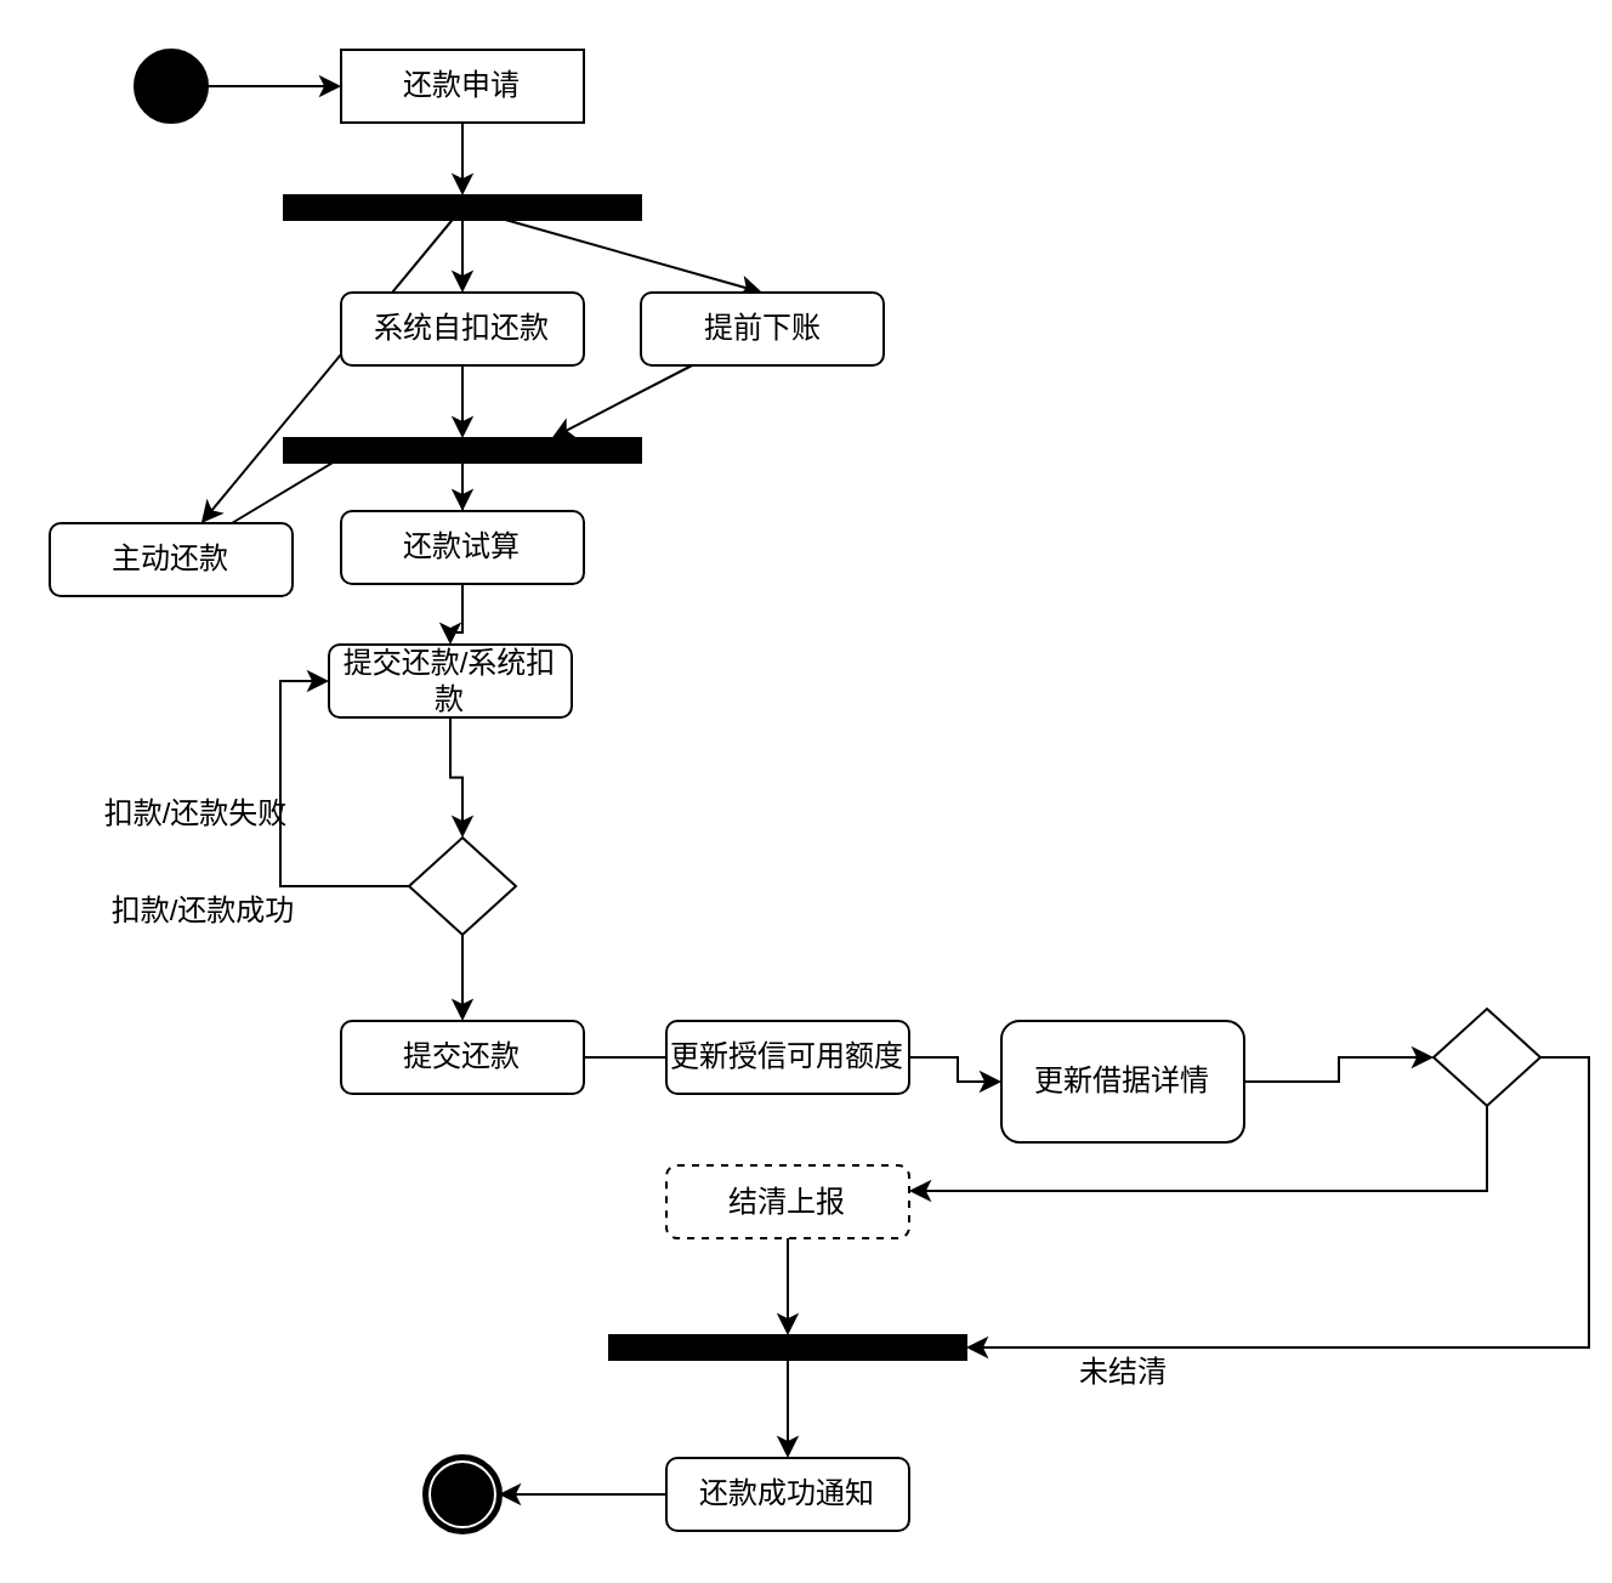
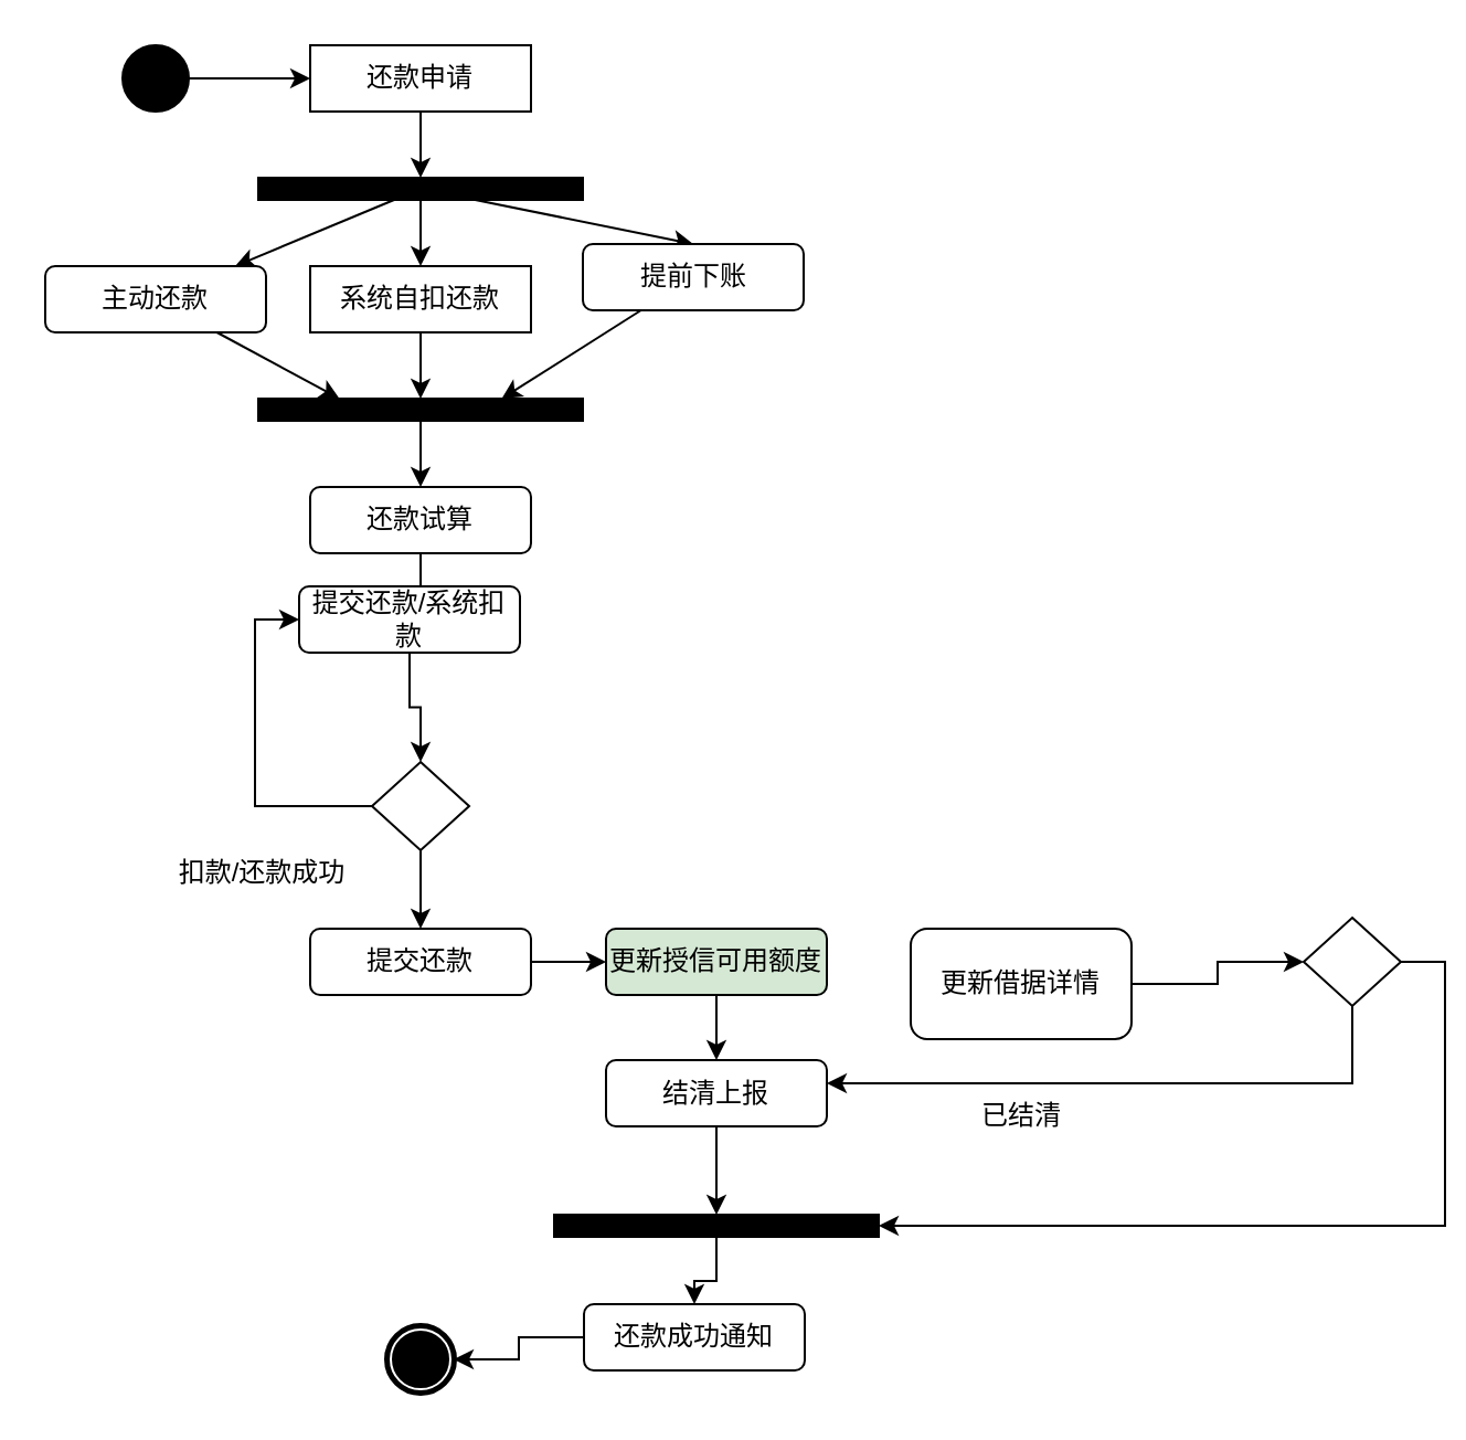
  <mxCell id="0" />
  <mxCell id="1" parent="0" />
  <mxCell id="2" value="" style="edgeStyle=orthogonalEdgeStyle;rounded=0;orthogonalLoop=1;jettySize=auto;html=1;" parent="1" source="3" target="5" edge="1"><mxGeometry relative="1" as="geometry" /></mxCell>
  <mxCell id="3" value="" style="ellipse;whiteSpace=wrap;html=1;rounded=0;shadow=0;comic=0;labelBackgroundColor=none;strokeWidth=1;fillColor=#000000;fontFamily=Verdana;fontSize=12;align=center;" parent="1" vertex="1"><mxGeometry x="55" y="20" width="30" height="30" as="geometry" /></mxCell>
  <mxCell id="4" style="edgeStyle=orthogonalEdgeStyle;rounded=0;orthogonalLoop=1;jettySize=auto;html=1;entryX=0.5;entryY=0;entryDx=0;entryDy=0;" parent="1" source="5" target="9" edge="1"><mxGeometry relative="1" as="geometry" /></mxCell>
  <mxCell id="5" value="还款申请" style="whiteSpace=wrap;html=1;rounded=0;" parent="1" vertex="1"><mxGeometry x="140" y="20" width="100" height="30" as="geometry" /></mxCell>
  <mxCell id="6" style="rounded=0;orthogonalLoop=1;jettySize=auto;html=1;" parent="1" source="9" target="11" edge="1"><mxGeometry relative="1" as="geometry" /></mxCell>
  <mxCell id="7" value="" style="edgeStyle=orthogonalEdgeStyle;rounded=0;orthogonalLoop=1;jettySize=auto;html=1;" parent="1" source="9" target="13" edge="1"><mxGeometry relative="1" as="geometry" /></mxCell>
  <mxCell id="8" style="rounded=0;orthogonalLoop=1;jettySize=auto;html=1;entryX=0.5;entryY=0;entryDx=0;entryDy=0;" parent="1" source="9" target="15" edge="1"><mxGeometry relative="1" as="geometry" /></mxCell>
  <mxCell id="9" value="" style="whiteSpace=wrap;html=1;rounded=0;shadow=0;comic=0;labelBackgroundColor=none;strokeWidth=1;fillColor=#000000;fontFamily=Verdana;fontSize=12;align=center;rotation=0;" parent="1" vertex="1"><mxGeometry x="116.5" y="80" width="147" height="10" as="geometry" /></mxCell>
  <mxCell id="10" style="rounded=0;orthogonalLoop=1;jettySize=auto;html=1;entryX=0.25;entryY=0;entryDx=0;entryDy=0;" parent="1" source="11" target="17" edge="1"><mxGeometry relative="1" as="geometry" /></mxCell>
- <mxCell id="11" value="主动还款" style="rounded=1;whiteSpace=wrap;html=1;" parent="1" vertex="1"><mxGeometry x="20" y="215" width="100" height="30" as="geometry" /></mxCell>
+ <mxCell id="11" value="主动还款" style="rounded=1;whiteSpace=wrap;html=1;" parent="1" vertex="1"><mxGeometry x="20" y="120" width="100" height="30" as="geometry" /></mxCell>
  <mxCell id="12" style="edgeStyle=orthogonalEdgeStyle;rounded=0;orthogonalLoop=1;jettySize=auto;html=1;entryX=0.5;entryY=0;entryDx=0;entryDy=0;" parent="1" source="13" target="17" edge="1"><mxGeometry relative="1" as="geometry" /></mxCell>
- <mxCell id="13" value="系统自扣还款" style="rounded=1;whiteSpace=wrap;html=1;" parent="1" vertex="1"><mxGeometry x="140" y="120" width="100" height="30" as="geometry" /></mxCell>
+ <mxCell id="13" value="系统自扣还款" style="whiteSpace=wrap;html=1;rounded=0;" parent="1" vertex="1"><mxGeometry x="140" y="120" width="100" height="30" as="geometry" /></mxCell>
  <mxCell id="14" style="rounded=0;orthogonalLoop=1;jettySize=auto;html=1;entryX=0.75;entryY=0;entryDx=0;entryDy=0;" parent="1" source="15" target="17" edge="1"><mxGeometry relative="1" as="geometry" /></mxCell>
- <mxCell id="15" value="提前下账" style="rounded=1;whiteSpace=wrap;html=1;" parent="1" vertex="1"><mxGeometry x="263.5" y="120" width="100" height="30" as="geometry" /></mxCell>
+ <mxCell id="15" value="提前下账" style="rounded=1;whiteSpace=wrap;html=1;" parent="1" vertex="1"><mxGeometry x="263.5" y="110" width="100" height="30" as="geometry" /></mxCell>
  <mxCell id="16" value="" style="edgeStyle=orthogonalEdgeStyle;rounded=0;orthogonalLoop=1;jettySize=auto;html=1;" parent="1" source="17" target="19" edge="1"><mxGeometry relative="1" as="geometry" /></mxCell>
  <mxCell id="17" value="" style="whiteSpace=wrap;html=1;rounded=0;shadow=0;comic=0;labelBackgroundColor=none;strokeWidth=1;fillColor=#000000;fontFamily=Verdana;fontSize=12;align=center;rotation=0;" parent="1" vertex="1"><mxGeometry x="116.5" y="180" width="147" height="10" as="geometry" /></mxCell>
  <mxCell id="18" value="" style="edgeStyle=orthogonalEdgeStyle;rounded=0;orthogonalLoop=1;jettySize=auto;html=1;" parent="1" source="19" target="21" edge="1"><mxGeometry relative="1" as="geometry" /></mxCell>
- <mxCell id="19" value="还款试算" style="rounded=1;whiteSpace=wrap;html=1;" parent="1" vertex="1"><mxGeometry x="140" y="210" width="100" height="30" as="geometry" /></mxCell>
+ <mxCell id="19" value="还款试算" style="rounded=1;whiteSpace=wrap;html=1;" parent="1" vertex="1"><mxGeometry x="140" y="220" width="100" height="30" as="geometry" /></mxCell>
  <mxCell id="20" value="" style="edgeStyle=orthogonalEdgeStyle;rounded=0;orthogonalLoop=1;jettySize=auto;html=1;" parent="1" source="21" target="24" edge="1"><mxGeometry relative="1" as="geometry" /></mxCell>
  <mxCell id="21" value="提交还款/系统扣款" style="rounded=1;whiteSpace=wrap;html=1;" parent="1" vertex="1"><mxGeometry x="135" y="265" width="100" height="30" as="geometry" /></mxCell>
  <mxCell id="22" style="edgeStyle=orthogonalEdgeStyle;rounded=0;orthogonalLoop=1;jettySize=auto;html=1;entryX=0;entryY=0.5;entryDx=0;entryDy=0;exitX=0;exitY=0.5;exitDx=0;exitDy=0;" parent="1" source="24" target="21" edge="1"><mxGeometry relative="1" as="geometry" /></mxCell>
  <mxCell id="23" value="" style="edgeStyle=orthogonalEdgeStyle;rounded=0;orthogonalLoop=1;jettySize=auto;html=1;" edge="1" parent="1" source="24" target="27"><mxGeometry relative="1" as="geometry" /></mxCell>
  <mxCell id="24" value="" style="rhombus;whiteSpace=wrap;html=1;" parent="1" vertex="1"><mxGeometry x="168" y="344.5" width="44" height="40" as="geometry" /></mxCell>
- <mxCell id="25" value="扣款/还款失败" style="text;html=1;align=center;verticalAlign=middle;resizable=0;points=[];autosize=1;strokeColor=none;fillColor=none;" parent="1" vertex="1"><mxGeometry x="30" y="320" width="100" height="30" as="geometry" /></mxCell>
- <mxCell id="26" value="" style="edgeStyle=orthogonalEdgeStyle;rounded=0;orthogonalLoop=1;jettySize=auto;html=1;endArrow=none;" parent="1" source="27" target="29" edge="1"><mxGeometry relative="1" as="geometry" /></mxCell>
+ <mxCell id="26" value="" style="edgeStyle=orthogonalEdgeStyle;rounded=0;orthogonalLoop=1;jettySize=auto;html=1;" parent="1" source="27" target="29" edge="1"><mxGeometry relative="1" as="geometry" /></mxCell>
  <mxCell id="27" value="提交还款" style="rounded=1;whiteSpace=wrap;html=1;" parent="1" vertex="1"><mxGeometry x="140" y="420" width="100" height="30" as="geometry" /></mxCell>
- <mxCell id="28" value="" style="edgeStyle=orthogonalEdgeStyle;rounded=0;orthogonalLoop=1;jettySize=auto;html=1;entryX=0;entryY=0.5;entryDx=0;entryDy=0;" parent="1" source="29" target="31" edge="1"><mxGeometry relative="1" as="geometry"><mxPoint x="380" y="505" as="targetPoint" /></mxGeometry></mxCell>
- <mxCell id="29" value="更新授信可用额度" style="rounded=1;whiteSpace=wrap;html=1;" parent="1" vertex="1"><mxGeometry x="274" y="420" width="100" height="30" as="geometry" /></mxCell>
+ <mxCell id="28" value="" style="edgeStyle=orthogonalEdgeStyle;rounded=0;orthogonalLoop=1;jettySize=auto;html=1;" parent="1" source="29" target="37" edge="1"><mxGeometry relative="1" as="geometry"><mxPoint x="380" y="505" as="targetPoint" /></mxGeometry></mxCell>
+ <mxCell id="29" value="更新授信可用额度" style="rounded=1;whiteSpace=wrap;html=1;fillColor=#d5e8d4;" parent="1" vertex="1"><mxGeometry x="274" y="420" width="100" height="30" as="geometry" /></mxCell>
  <mxCell id="30" value="" style="edgeStyle=orthogonalEdgeStyle;rounded=0;orthogonalLoop=1;jettySize=auto;html=1;" parent="1" source="31" target="35" edge="1"><mxGeometry relative="1" as="geometry" /></mxCell>
  <mxCell id="31" value="更新借据详情" style="rounded=1;whiteSpace=wrap;html=1;" parent="1" vertex="1"><mxGeometry x="412" y="420" width="100" height="50" as="geometry" /></mxCell>
- <mxCell id="32" value="扣款/还款成功" style="text;html=1;align=center;verticalAlign=middle;resizable=0;points=[];autosize=1;strokeColor=none;fillColor=none;" parent="1" vertex="1"><mxGeometry x="33" y="359.5" width="100" height="30" as="geometry" /></mxCell>
+ <mxCell id="32" value="扣款/还款成功" style="text;html=1;align=center;verticalAlign=middle;resizable=0;points=[];autosize=1;strokeColor=none;fillColor=none;" parent="1" vertex="1"><mxGeometry x="68" y="379.5" width="100" height="30" as="geometry" /></mxCell>
  <mxCell id="33" value="" style="edgeStyle=orthogonalEdgeStyle;rounded=0;orthogonalLoop=1;jettySize=auto;html=1;" parent="1" source="35" target="37" edge="1"><mxGeometry relative="1" as="geometry"><Array as="points"><mxPoint x="612" y="490" /></Array></mxGeometry></mxCell>
  <mxCell id="34" style="edgeStyle=orthogonalEdgeStyle;rounded=0;orthogonalLoop=1;jettySize=auto;html=1;entryX=1;entryY=0.5;entryDx=0;entryDy=0;exitX=1;exitY=0.5;exitDx=0;exitDy=0;" parent="1" source="35" target="40" edge="1"><mxGeometry relative="1" as="geometry" /></mxCell>
  <mxCell id="35" value="" style="rhombus;whiteSpace=wrap;html=1;" parent="1" vertex="1"><mxGeometry x="590" y="415" width="44" height="40" as="geometry" /></mxCell>
  <mxCell id="36" value="" style="edgeStyle=orthogonalEdgeStyle;rounded=0;orthogonalLoop=1;jettySize=auto;html=1;" parent="1" source="37" target="40" edge="1"><mxGeometry relative="1" as="geometry" /></mxCell>
- <mxCell id="37" value="结清上报" style="rounded=1;whiteSpace=wrap;html=1;dashed=1;" parent="1" vertex="1"><mxGeometry x="274" y="479.5" width="100" height="30" as="geometry" /></mxCell>
+ <mxCell id="37" value="结清上报" style="rounded=1;whiteSpace=wrap;html=1;" parent="1" vertex="1"><mxGeometry x="274" y="479.5" width="100" height="30" as="geometry" /></mxCell>
+ <mxCell id="38" value="已结清" style="text;html=1;align=center;verticalAlign=middle;resizable=0;points=[];autosize=1;strokeColor=none;fillColor=none;" parent="1" vertex="1"><mxGeometry x="432" y="490" width="60" height="30" as="geometry" /></mxCell>
  <mxCell id="39" value="" style="edgeStyle=orthogonalEdgeStyle;rounded=0;orthogonalLoop=1;jettySize=auto;html=1;" parent="1" source="40" target="43" edge="1"><mxGeometry relative="1" as="geometry" /></mxCell>
  <mxCell id="40" value="" style="whiteSpace=wrap;html=1;rounded=0;shadow=0;comic=0;labelBackgroundColor=none;strokeWidth=1;fillColor=#000000;fontFamily=Verdana;fontSize=12;align=center;rotation=0;" parent="1" vertex="1"><mxGeometry x="250.5" y="549.5" width="147" height="10" as="geometry" /></mxCell>
- <mxCell id="41" value="未结清" style="text;html=1;align=center;verticalAlign=middle;resizable=0;points=[];autosize=1;strokeColor=none;fillColor=none;" parent="1" vertex="1"><mxGeometry x="432" y="549.5" width="60" height="30" as="geometry" /></mxCell>
  <mxCell id="42" value="" style="edgeStyle=orthogonalEdgeStyle;rounded=0;orthogonalLoop=1;jettySize=auto;html=1;" parent="1" source="43" target="44" edge="1"><mxGeometry relative="1" as="geometry" /></mxCell>
- <mxCell id="43" value="还款成功通知" style="rounded=1;whiteSpace=wrap;html=1;" parent="1" vertex="1"><mxGeometry x="274" y="600" width="100" height="30" as="geometry" /></mxCell>
+ <mxCell id="43" value="还款成功通知" style="rounded=1;whiteSpace=wrap;html=1;" parent="1" vertex="1"><mxGeometry x="264" y="590" width="100" height="30" as="geometry" /></mxCell>
  <mxCell id="44" value="" style="shape=mxgraph.bpmn.shape;html=1;verticalLabelPosition=bottom;labelBackgroundColor=#ffffff;verticalAlign=top;perimeter=ellipsePerimeter;outline=end;symbol=terminate;rounded=0;shadow=0;comic=0;strokeWidth=1;fontFamily=Verdana;fontSize=12;align=center;" parent="1" vertex="1"><mxGeometry x="175" y="600" width="30" height="30" as="geometry" /></mxCell>
